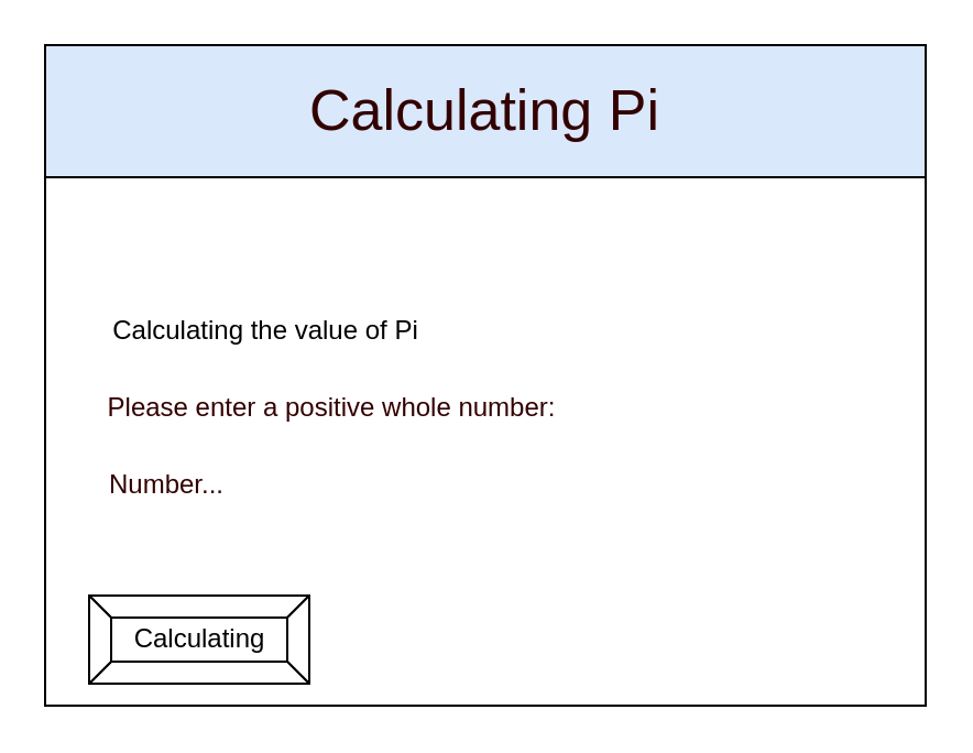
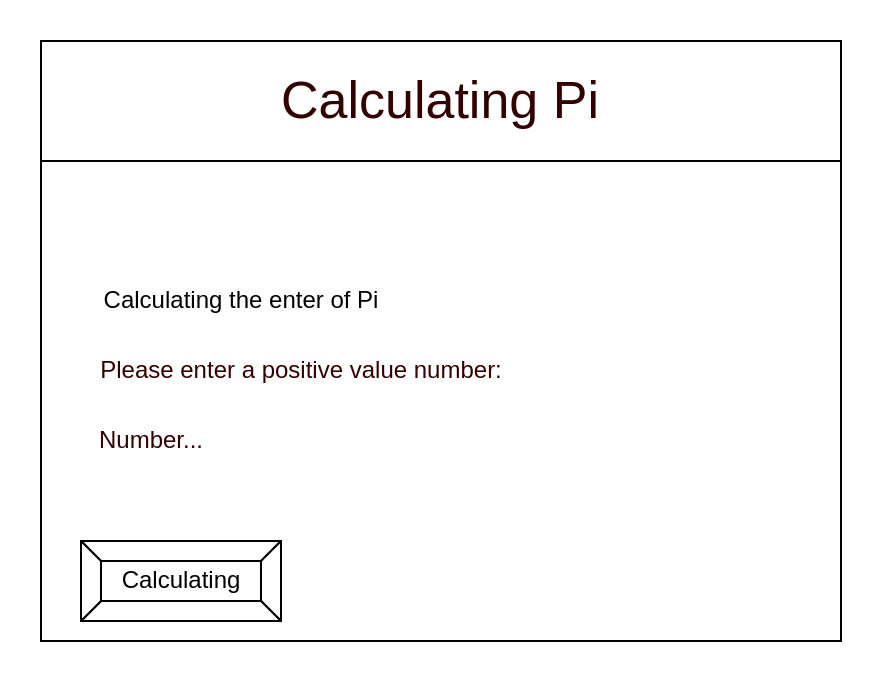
  <mxCell id="0" />
  <mxCell id="1" parent="0" />
  <mxCell id="2" value="" style="rounded=0;whiteSpace=wrap;html=1;" parent="1" vertex="1"><mxGeometry x="20" y="20" width="400" height="300" as="geometry" /></mxCell>
  <mxCell id="3" value="Calculating" style="labelPosition=center;verticalLabelPosition=middle;align=center;html=1;shape=mxgraph.basic.button;dx=10;" parent="1" vertex="1"><mxGeometry x="40" y="270" width="100" height="40" as="geometry" /></mxCell>
- <mxCell id="4" value="Calculating the value of Pi" style="text;html=1;align=center;verticalAlign=middle;resizable=0;points=[];autosize=1;strokeColor=none;fillColor=none;" vertex="1" parent="1"><mxGeometry x="40" y="140" width="160" height="20" as="geometry" /></mxCell>
- <mxCell id="5" value="&lt;font style=&quot;font-size: 26px&quot;&gt;Calculating Pi&lt;/font&gt;" style="whiteSpace=wrap;html=1;labelBackgroundColor=none;fontColor=#330000;fillColor=#dae8fc;" vertex="1" parent="1"><mxGeometry x="20" y="20" width="400" height="60" as="geometry" /></mxCell>
- <mxCell id="6" value="&lt;font style=&quot;font-size: 12px&quot;&gt;Please enter a positive whole number:&lt;/font&gt;" style="text;html=1;align=center;verticalAlign=middle;resizable=0;points=[];autosize=1;strokeColor=none;fillColor=none;fontSize=26;fontColor=#330000;" vertex="1" parent="1"><mxGeometry x="40" y="160" width="220" height="40" as="geometry" /></mxCell>
+ <mxCell id="4" value="Calculating the enter of Pi" style="text;html=1;align=center;verticalAlign=middle;resizable=0;points=[];autosize=1;strokeColor=none;fillColor=none;" vertex="1" parent="1"><mxGeometry x="40" y="140" width="160" height="20" as="geometry" /></mxCell>
+ <mxCell id="5" value="&lt;font style=&quot;font-size: 26px&quot;&gt;Calculating Pi&lt;/font&gt;" style="whiteSpace=wrap;html=1;labelBackgroundColor=none;fontColor=#330000;" vertex="1" parent="1"><mxGeometry x="20" y="20" width="400" height="60" as="geometry" /></mxCell>
+ <mxCell id="6" value="&lt;font style=&quot;font-size: 12px&quot;&gt;Please enter a positive value number:&lt;/font&gt;" style="text;html=1;align=center;verticalAlign=middle;resizable=0;points=[];autosize=1;strokeColor=none;fillColor=none;fontSize=26;fontColor=#330000;" vertex="1" parent="1"><mxGeometry x="40" y="160" width="220" height="40" as="geometry" /></mxCell>
  <mxCell id="7" value="Number..." style="text;html=1;align=center;verticalAlign=middle;resizable=0;points=[];autosize=1;strokeColor=none;fillColor=none;fontSize=12;fontColor=#330000;" vertex="1" parent="1"><mxGeometry x="40" y="210" width="70" height="20" as="geometry" /></mxCell>
